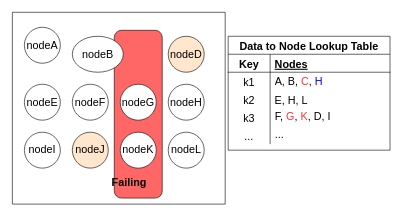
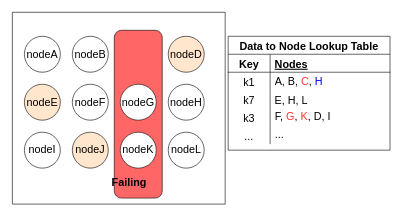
  <mxCell id="0" />
  <mxCell id="1" parent="0" />
  <mxCell id="2" value="" style="swimlane;startSize=0;fontSize=18;" vertex="1" parent="1"><mxGeometry x="20" y="20" width="355" height="320" as="geometry" /></mxCell>
  <mxCell id="3" value="" style="rounded=1;whiteSpace=wrap;html=1;labelBackgroundColor=none;fontSize=18;fillColor=#FF6666;rotation=-90;" vertex="1" parent="2"><mxGeometry x="70" y="130" width="280" height="80" as="geometry" /></mxCell>
- <mxCell id="4" value="nodeB" style="ellipse;whiteSpace=wrap;html=1;aspect=fixed;fontSize=18;" vertex="1" parent="2"><mxGeometry x="100" y="40" width="85" height="60" as="geometry" /></mxCell>
- <mxCell id="5" value="nodeA" style="ellipse;whiteSpace=wrap;html=1;aspect=fixed;fontSize=18;" vertex="1" parent="2"><mxGeometry x="20" y="25" width="60" height="60" as="geometry" /></mxCell>
+ <mxCell id="4" value="nodeB" style="ellipse;whiteSpace=wrap;html=1;aspect=fixed;fontSize=18;" vertex="1" parent="2"><mxGeometry x="100" y="40" width="60" height="60" as="geometry" /></mxCell>
+ <mxCell id="5" value="nodeA" style="ellipse;whiteSpace=wrap;html=1;aspect=fixed;fontSize=18;" vertex="1" parent="2"><mxGeometry x="20" y="40" width="60" height="60" as="geometry" /></mxCell>
  <mxCell id="6" value="nodeD" style="ellipse;whiteSpace=wrap;html=1;aspect=fixed;fontSize=18;fillColor=#ffe6cc;" vertex="1" parent="2"><mxGeometry x="260" y="40" width="60" height="60" as="geometry" /></mxCell>
  <mxCell id="7" value="nodeF" style="ellipse;whiteSpace=wrap;html=1;aspect=fixed;fontSize=18;" vertex="1" parent="2"><mxGeometry x="100" y="120" width="60" height="60" as="geometry" /></mxCell>
- <mxCell id="8" value="nodeE" style="ellipse;whiteSpace=wrap;html=1;aspect=fixed;fontSize=18;" vertex="1" parent="2"><mxGeometry x="20" y="120" width="60" height="60" as="geometry" /></mxCell>
+ <mxCell id="8" value="nodeE" style="ellipse;whiteSpace=wrap;html=1;aspect=fixed;fontSize=18;fillColor=#ffe6cc;" vertex="1" parent="2"><mxGeometry x="20" y="120" width="60" height="60" as="geometry" /></mxCell>
  <mxCell id="9" value="nodeG" style="ellipse;whiteSpace=wrap;html=1;aspect=fixed;fontSize=18;labelBackgroundColor=default;" vertex="1" parent="2"><mxGeometry x="180" y="120" width="60" height="60" as="geometry" /></mxCell>
  <mxCell id="10" value="nodeH" style="ellipse;whiteSpace=wrap;html=1;aspect=fixed;fontSize=18;" vertex="1" parent="2"><mxGeometry x="260" y="120" width="60" height="60" as="geometry" /></mxCell>
  <mxCell id="11" value="nodeJ" style="ellipse;whiteSpace=wrap;html=1;aspect=fixed;fontSize=18;fillColor=#ffe6cc;" vertex="1" parent="2"><mxGeometry x="100" y="200" width="60" height="60" as="geometry" /></mxCell>
  <mxCell id="12" value="nodeI" style="ellipse;whiteSpace=wrap;html=1;aspect=fixed;fontSize=18;" vertex="1" parent="2"><mxGeometry x="20" y="200" width="60" height="60" as="geometry" /></mxCell>
  <mxCell id="13" value="nodeK" style="ellipse;whiteSpace=wrap;html=1;aspect=fixed;fontSize=18;labelBackgroundColor=default;" vertex="1" parent="2"><mxGeometry x="180" y="200" width="60" height="60" as="geometry" /></mxCell>
  <mxCell id="14" value="nodeL" style="ellipse;whiteSpace=wrap;html=1;aspect=fixed;fontSize=18;" vertex="1" parent="2"><mxGeometry x="260" y="200" width="60" height="60" as="geometry" /></mxCell>
  <mxCell id="15" value="Failing" style="text;html=1;strokeColor=none;fillColor=none;align=center;verticalAlign=middle;whiteSpace=wrap;rounded=0;labelBackgroundColor=none;fontSize=18;fontStyle=1" vertex="1" parent="2"><mxGeometry x="165" y="270" width="60" height="30" as="geometry" /></mxCell>
  <mxCell id="16" value="Data to Node Lookup Table" style="shape=table;startSize=30;container=1;collapsible=1;childLayout=tableLayout;fixedRows=1;rowLines=0;fontStyle=1;align=center;resizeLast=1;fontSize=18;" vertex="1" parent="1"><mxGeometry x="380" y="60" width="270" height="190" as="geometry" /></mxCell>
  <mxCell id="17" value="" style="shape=tableRow;horizontal=0;startSize=0;swimlaneHead=0;swimlaneBody=0;fillColor=none;collapsible=0;dropTarget=0;points=[[0,0.5],[1,0.5]];portConstraint=eastwest;top=0;left=0;right=0;bottom=1;fontSize=18;" vertex="1" parent="16"><mxGeometry y="30" width="270" height="30" as="geometry" /></mxCell>
  <mxCell id="18" value="Key" style="shape=partialRectangle;connectable=0;fillColor=none;top=0;left=0;bottom=0;right=0;fontStyle=1;overflow=hidden;fontSize=18;" vertex="1" parent="17"><mxGeometry width="70" height="30" as="geometry"><mxRectangle width="70" height="30" as="alternateBounds" /></mxGeometry></mxCell>
  <mxCell id="19" value="Nodes" style="shape=partialRectangle;connectable=0;fillColor=none;top=0;left=0;bottom=0;right=0;align=left;spacingLeft=6;fontStyle=5;overflow=hidden;fontSize=18;" vertex="1" parent="17"><mxGeometry x="70" width="200" height="30" as="geometry"><mxRectangle width="200" height="30" as="alternateBounds" /></mxGeometry></mxCell>
  <mxCell id="20" value="" style="shape=tableRow;horizontal=0;startSize=0;swimlaneHead=0;swimlaneBody=0;fillColor=none;collapsible=0;dropTarget=0;points=[[0,0.5],[1,0.5]];portConstraint=eastwest;top=0;left=0;right=0;bottom=0;fontSize=18;" vertex="1" parent="16"><mxGeometry y="60" width="270" height="30" as="geometry" /></mxCell>
  <mxCell id="21" value="k1" style="shape=partialRectangle;connectable=0;fillColor=none;top=0;left=0;bottom=0;right=0;editable=1;overflow=hidden;fontSize=18;" vertex="1" parent="20"><mxGeometry width="70" height="30" as="geometry"><mxRectangle width="70" height="30" as="alternateBounds" /></mxGeometry></mxCell>
  <mxCell id="22" value="A, B, &lt;font style=&quot;&quot; color=&quot;#ff3333&quot;&gt;C&lt;/font&gt;,&lt;font color=&quot;#0000ff&quot;&gt; H&lt;/font&gt;" style="shape=partialRectangle;connectable=0;fillColor=none;top=0;left=0;bottom=0;right=0;align=left;spacingLeft=6;overflow=hidden;fontSize=18;html=1;" vertex="1" parent="20"><mxGeometry x="70" width="200" height="30" as="geometry"><mxRectangle width="200" height="30" as="alternateBounds" /></mxGeometry></mxCell>
  <mxCell id="23" value="" style="shape=tableRow;horizontal=0;startSize=0;swimlaneHead=0;swimlaneBody=0;fillColor=none;collapsible=0;dropTarget=0;points=[[0,0.5],[1,0.5]];portConstraint=eastwest;top=0;left=0;right=0;bottom=0;fontSize=18;" vertex="1" parent="16"><mxGeometry y="90" width="270" height="30" as="geometry" /></mxCell>
- <mxCell id="24" value="k2" style="shape=partialRectangle;connectable=0;fillColor=none;top=0;left=0;bottom=0;right=0;editable=1;overflow=hidden;fontSize=18;" vertex="1" parent="23"><mxGeometry width="70" height="30" as="geometry"><mxRectangle width="70" height="30" as="alternateBounds" /></mxGeometry></mxCell>
+ <mxCell id="24" value="k7" style="shape=partialRectangle;connectable=0;fillColor=none;top=0;left=0;bottom=0;right=0;editable=1;overflow=hidden;fontSize=18;" vertex="1" parent="23"><mxGeometry width="70" height="30" as="geometry"><mxRectangle width="70" height="30" as="alternateBounds" /></mxGeometry></mxCell>
  <mxCell id="25" value="E, H, L" style="shape=partialRectangle;connectable=0;fillColor=none;top=0;left=0;bottom=0;right=0;align=left;spacingLeft=6;overflow=hidden;fontSize=18;" vertex="1" parent="23"><mxGeometry x="70" width="200" height="30" as="geometry"><mxRectangle width="200" height="30" as="alternateBounds" /></mxGeometry></mxCell>
  <mxCell id="26" value="" style="shape=tableRow;horizontal=0;startSize=0;swimlaneHead=0;swimlaneBody=0;fillColor=none;collapsible=0;dropTarget=0;points=[[0,0.5],[1,0.5]];portConstraint=eastwest;top=0;left=0;right=0;bottom=0;fontSize=18;" vertex="1" parent="16"><mxGeometry y="120" width="270" height="30" as="geometry" /></mxCell>
  <mxCell id="27" value="k3" style="shape=partialRectangle;connectable=0;fillColor=none;top=0;left=0;bottom=0;right=0;editable=1;overflow=hidden;fontSize=18;" vertex="1" parent="26"><mxGeometry width="70" height="30" as="geometry"><mxRectangle width="70" height="30" as="alternateBounds" /></mxGeometry></mxCell>
  <mxCell id="28" value="F, &lt;font style=&quot;&quot; color=&quot;#ff3333&quot;&gt;G&lt;/font&gt;,&amp;nbsp;&lt;font style=&quot;&quot; color=&quot;#ff3333&quot;&gt;K&lt;/font&gt;, D, I" style="shape=partialRectangle;connectable=0;fillColor=none;top=0;left=0;bottom=0;right=0;align=left;spacingLeft=6;overflow=hidden;fontSize=18;fontColor=#000000;html=1;" vertex="1" parent="26"><mxGeometry x="70" width="200" height="30" as="geometry"><mxRectangle width="200" height="30" as="alternateBounds" /></mxGeometry></mxCell>
  <mxCell id="29" value="" style="shape=tableRow;horizontal=0;startSize=0;swimlaneHead=0;swimlaneBody=0;fillColor=none;collapsible=0;dropTarget=0;points=[[0,0.5],[1,0.5]];portConstraint=eastwest;top=0;left=0;right=0;bottom=0;fontSize=18;" vertex="1" parent="16"><mxGeometry y="150" width="270" height="30" as="geometry" /></mxCell>
  <mxCell id="30" value="..." style="shape=partialRectangle;connectable=0;fillColor=none;top=0;left=0;bottom=0;right=0;editable=1;overflow=hidden;fontSize=18;" vertex="1" parent="29"><mxGeometry width="70" height="30" as="geometry"><mxRectangle width="70" height="30" as="alternateBounds" /></mxGeometry></mxCell>
  <mxCell id="31" value="..." style="shape=partialRectangle;connectable=0;fillColor=none;top=0;left=0;bottom=0;right=0;align=left;spacingLeft=6;overflow=hidden;fontSize=18;fontColor=#000000;html=1;" vertex="1" parent="29"><mxGeometry x="70" width="200" height="30" as="geometry"><mxRectangle width="200" height="30" as="alternateBounds" /></mxGeometry></mxCell>
